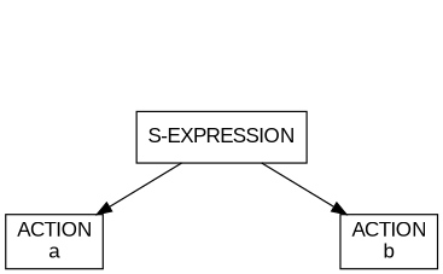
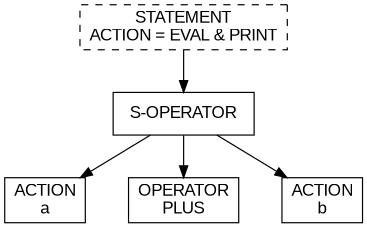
  digraph {
    fontname="Liberation Sans"
    nodesep=0.5
    ordering=out
    node [fontname="Liberation Sans" fontsize=14 shape=box]
    edge [fontname="Liberation Sans"]
-   n2 [label="S-EXPRESSION"]
+   n1 [label="STATEMENT\nACTION = EVAL & PRINT" style=dashed]
+   n2 [label="S-OPERATOR"]
    n3 [label="ACTION\na"]
+   n4 [label="OPERATOR\nPLUS"]
    n5 [label="ACTION\nb"]
+   n1 -> n2
    n2 -> n3 [peripheries=2]
+   n2 -> n4
    n2 -> n5
  }
